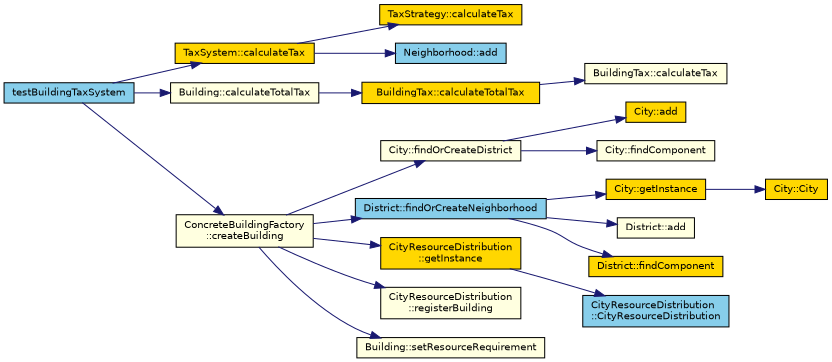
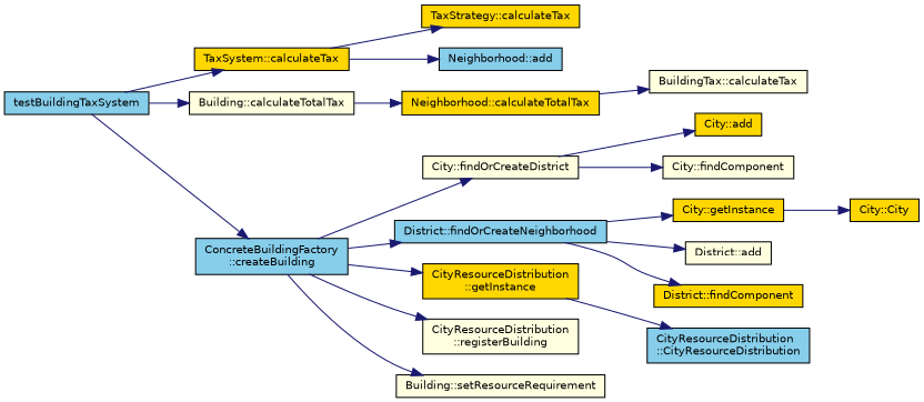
  digraph {
    rankdir=LR
    node [color=black fillcolor=gold fontname=Helvetica fontsize=10 shape=record style=filled]
    edge [color=midnightblue fontname=Helvetica fontsize=10 labelfontname=Helvetica labelfontsize=10 style=solid]
    n1 [fillcolor=skyblue fontcolor=black height=0.2 label=testBuildingTaxSystem width=0.4]
    n2 [height=0.2 label="TaxSystem::calculateTax" width=0.4]
    n3 [fillcolor=lightyellow height=0.2 label="Building::calculateTotalTax" width=0.4]
-   n4 [fillcolor=lightyellow height=0.2 label="ConcreteBuildingFactory\l::createBuilding" width=0.4]
+   n4 [fillcolor=skyblue height=0.2 label="ConcreteBuildingFactory\l::createBuilding" width=0.4]
    n5 [height=0.2 label="TaxStrategy::calculateTax" width=0.4]
    n6 [fillcolor=skyblue height=0.2 label="Neighborhood::add" width=0.4]
-   n7 [height=0.2 label="BuildingTax::calculateTotalTax" width=0.4]
+   n7 [height=0.2 label="Neighborhood::calculateTotalTax" width=0.4]
    n8 [fillcolor=lightyellow height=0.2 label="City::findOrCreateDistrict" width=0.4]
    n9 [fillcolor=skyblue height=0.2 label="District::findOrCreateNeighborhood" width=0.4]
    n10 [height=0.2 label="CityResourceDistribution\l::getInstance" width=0.4]
    n11 [fillcolor=lightyellow height=0.2 label="CityResourceDistribution\l::registerBuilding" width=0.4]
    n12 [fillcolor=lightyellow height=0.2 label="Building::setResourceRequirement" width=0.4]
    n13 [fillcolor=lightyellow height=0.2 label="BuildingTax::calculateTax" width=0.4]
    n14 [height=0.2 label="City::add" width=0.4]
    n15 [fillcolor=lightyellow height=0.2 label="City::findComponent" width=0.4]
    n16 [height=0.2 label="City::getInstance" width=0.4]
    n17 [fillcolor=lightyellow height=0.2 label="District::add" width=0.4]
    n18 [height=0.2 label="District::findComponent" width=0.4]
    n19 [height=0.2 label="City::City" width=0.4]
    n20 [fillcolor=skyblue height=0.2 label="CityResourceDistribution\l::CityResourceDistribution" width=0.4]
    n1 -> n2
    n1 -> n3
    n1 -> n4
    n2 -> n5
    n2 -> n6
    n3 -> n7
    n4 -> n8
    n4 -> n9
    n4 -> n10
    n4 -> n11
    n4 -> n12
    n7 -> n13
    n8 -> n14
    n8 -> n15
    n9 -> n16
    n9 -> n17
    n9 -> n18
    n10 -> n20
    n16 -> n19
  }
